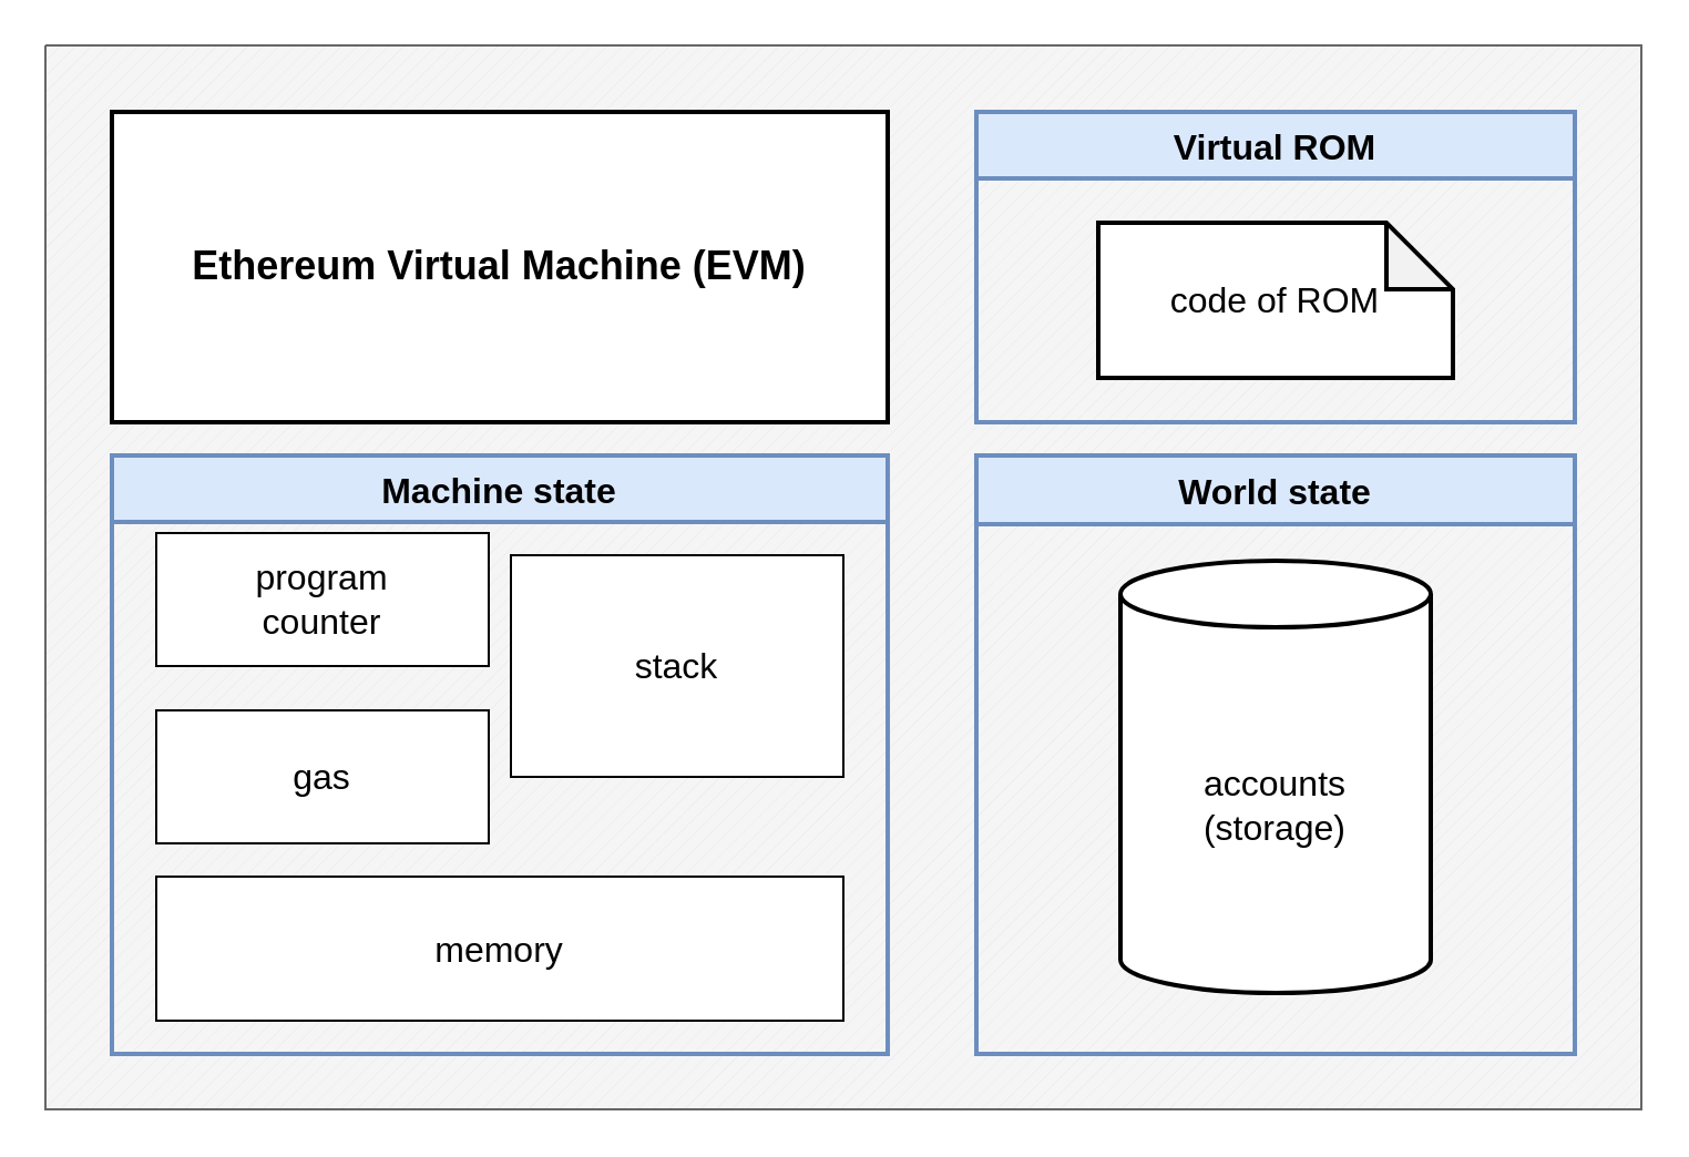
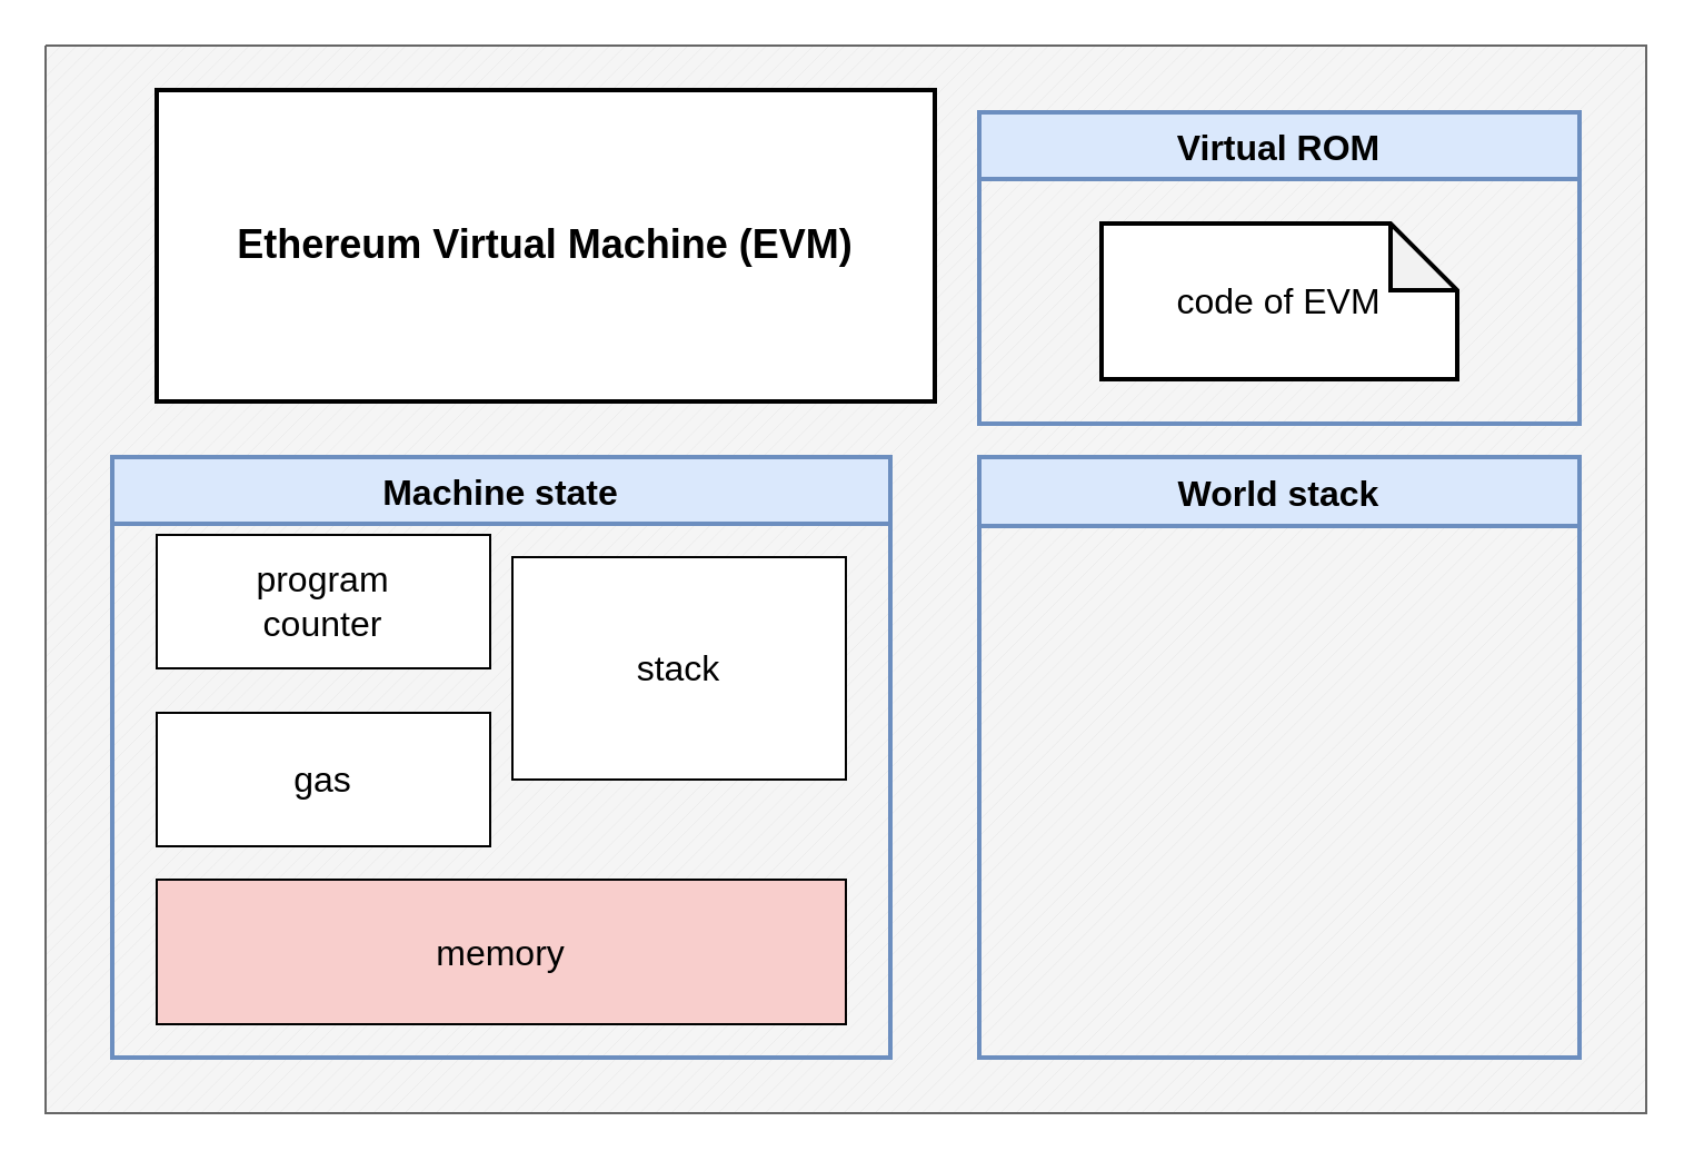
  <mxCell id="0" />
  <mxCell id="1" parent="0" />
  <mxCell id="2" value="" style="verticalLabelPosition=bottom;verticalAlign=top;html=1;shape=mxgraph.basic.patternFillRect;fillStyle=diag;step=5;fillStrokeWidth=0.2;fillStrokeColor=#dddddd;fillColor=#f5f5f5;fontColor=#333333;strokeColor=#666666;" vertex="1" parent="1"><mxGeometry x="20" y="20" width="720" height="480" as="geometry" /></mxCell>
  <mxCell id="3" value="Machine state" style="swimlane;fillColor=#dae8fc;strokeColor=#6c8ebf;fontSize=16;startSize=30;rounded=0;strokeWidth=2;" vertex="1" parent="1"><mxGeometry x="50" y="205" width="350" height="270" as="geometry" /></mxCell>
  <mxCell id="4" value="program&lt;br style=&quot;font-size: 16px;&quot;&gt;counter" style="rounded=0;whiteSpace=wrap;html=1;fillColor=#FFFFFF;fontSize=16;" vertex="1" parent="3"><mxGeometry x="20" y="35" width="150" height="60" as="geometry" /></mxCell>
- <mxCell id="5" value="memory" style="rounded=0;whiteSpace=wrap;html=1;fillColor=#FFFFFF;fontSize=16;" vertex="1" parent="3"><mxGeometry x="20" y="190" width="310" height="65" as="geometry" /></mxCell>
+ <mxCell id="5" value="memory" style="rounded=0;whiteSpace=wrap;html=1;fillColor=#f8cecc;fontSize=16;" vertex="1" parent="3"><mxGeometry x="20" y="190" width="310" height="65" as="geometry" /></mxCell>
  <mxCell id="6" value="gas" style="rounded=0;whiteSpace=wrap;html=1;fillColor=#FFFFFF;fontSize=16;" vertex="1" parent="3"><mxGeometry x="20" y="115" width="150" height="60" as="geometry" /></mxCell>
  <mxCell id="7" value="stack" style="rounded=0;whiteSpace=wrap;html=1;fontSize=16;" vertex="1" parent="1"><mxGeometry x="230" y="250" width="150" height="100" as="geometry" /></mxCell>
- <mxCell id="8" value="World state" style="swimlane;rounded=0;fontSize=16;strokeWidth=2;fillColor=#dae8fc;startSize=31;strokeColor=#6c8ebf;" vertex="1" parent="1"><mxGeometry x="440" y="205" width="270" height="270" as="geometry" /></mxCell>
- <mxCell id="9" value="accounts&lt;br&gt;(storage)" style="shape=cylinder3;whiteSpace=wrap;html=1;boundedLbl=1;backgroundOutline=1;size=15;rounded=0;fontSize=16;strokeWidth=2;fillColor=#FFFFFF;" vertex="1" parent="8"><mxGeometry x="65" y="47.5" width="140" height="195" as="geometry" /></mxCell>
+ <mxCell id="8" value="World stack" style="swimlane;rounded=0;fontSize=16;strokeWidth=2;fillColor=#dae8fc;startSize=31;strokeColor=#6c8ebf;" vertex="1" parent="1"><mxGeometry x="440" y="205" width="270" height="270" as="geometry" /></mxCell>
  <mxCell id="10" value="Virtual ROM" style="swimlane;rounded=0;fontSize=16;strokeWidth=2;fillColor=#dae8fc;startSize=30;strokeColor=#6c8ebf;" vertex="1" parent="1"><mxGeometry x="440" y="50" width="270" height="140" as="geometry" /></mxCell>
- <mxCell id="11" value="code of ROM" style="shape=note;whiteSpace=wrap;html=1;backgroundOutline=1;darkOpacity=0.05;rounded=0;fontSize=16;strokeWidth=2;fillColor=#FFFFFF;" vertex="1" parent="10"><mxGeometry x="55" y="50" width="160" height="70" as="geometry" /></mxCell>
- <mxCell id="12" value="Ethereum Virtual Machine (EVM)" style="rounded=0;whiteSpace=wrap;html=1;fontSize=18;strokeWidth=2;fillColor=#FFFFFF;fontStyle=1" vertex="1" parent="1"><mxGeometry x="50" y="50" width="350" height="140" as="geometry" /></mxCell>
+ <mxCell id="11" value="code of EVM" style="shape=note;whiteSpace=wrap;html=1;backgroundOutline=1;darkOpacity=0.05;rounded=0;fontSize=16;strokeWidth=2;fillColor=#FFFFFF;" vertex="1" parent="10"><mxGeometry x="55" y="50" width="160" height="70" as="geometry" /></mxCell>
+ <mxCell id="12" value="Ethereum Virtual Machine (EVM)" style="rounded=0;whiteSpace=wrap;html=1;fontSize=18;strokeWidth=2;fillColor=#FFFFFF;fontStyle=1" vertex="1" parent="1"><mxGeometry x="70" y="40" width="350" height="140" as="geometry" /></mxCell>
